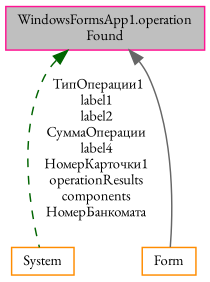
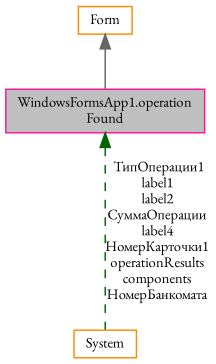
  digraph {
    fontname="EB Garamond"
    node [color=darkorange fillcolor=white fontname="EB Garamond" fontsize=10 shape=record style=filled]
    edge [dir=back fontname="EB Garamond" fontsize=10 labelfontname=Helvetica labelfontsize=10]
    n1 [color=deeppink fillcolor=grey75 fontcolor=black height=0.2 label="WindowsFormsApp1.operation\lFound" width=0.4]
    n2 [height=0.2 label=System width=0.4]
    n3 [height=0.2 label=Form width=0.4]
    n1 -> n2 [color=darkgreen label=" ТипОперации1\nlabel1\nlabel2\nСуммаОперации\nlabel4\nНомерКарточки1\noperationResults\ncomponents\nНомерБанкомата" style=dashed]
-   n1 -> n3 [color=gray40 style=solid]
+   n3 -> n1 [color=gray40 style=solid]
  }
